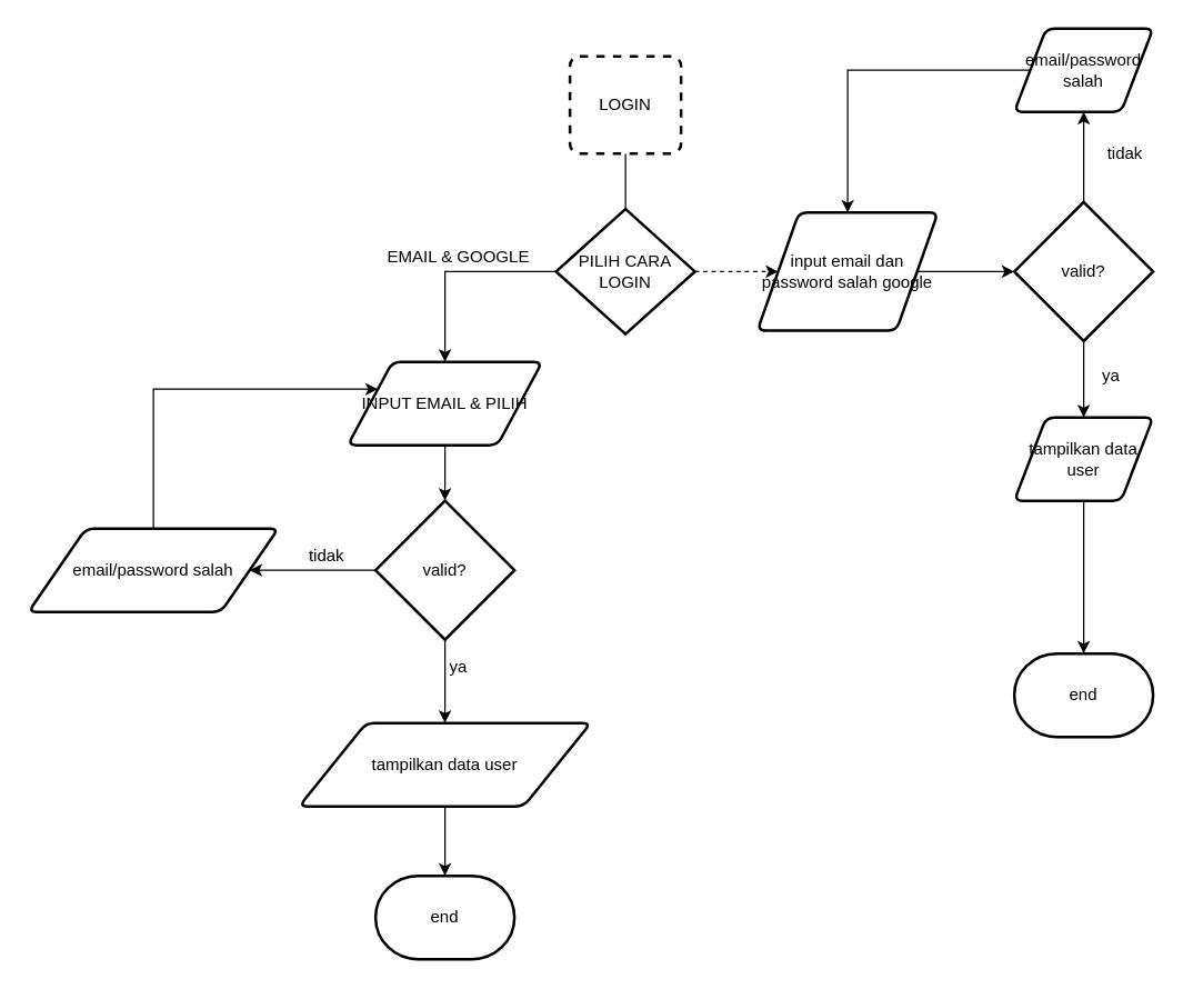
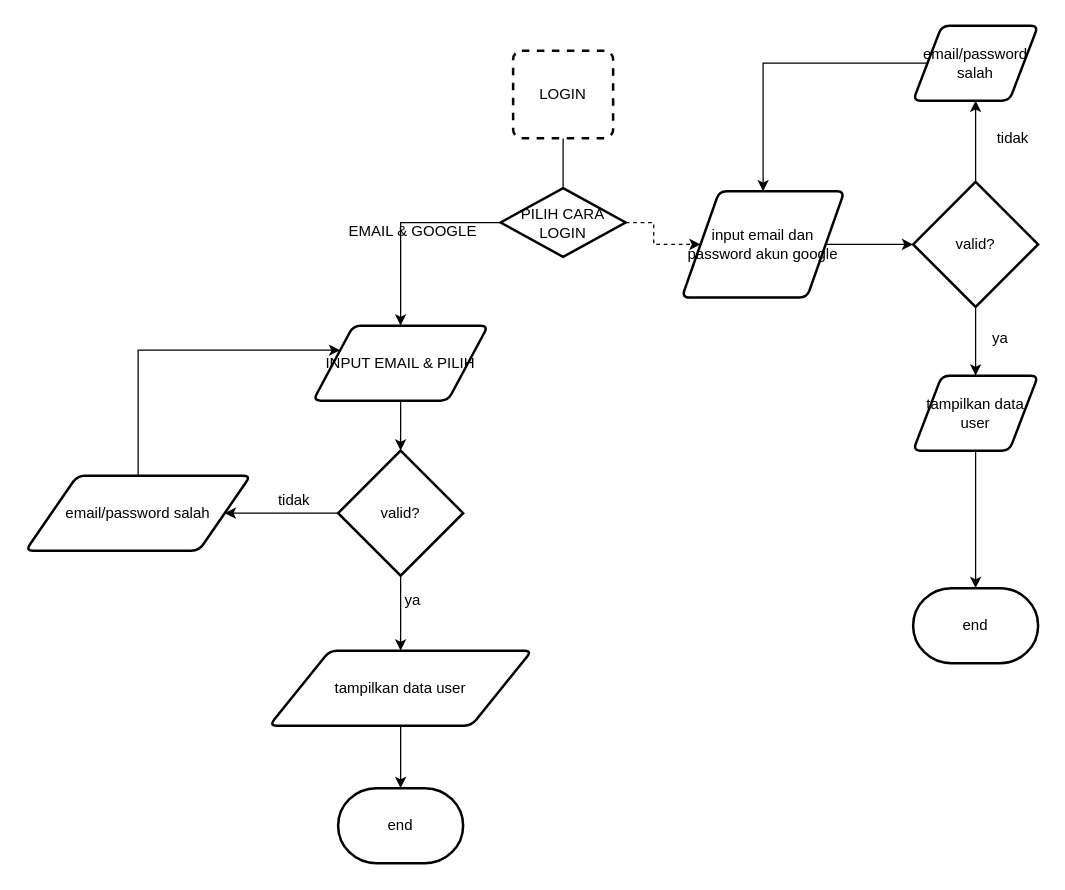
  <mxCell id="0" />
  <mxCell id="1" parent="0" />
  <mxCell id="2" style="edgeStyle=orthogonalEdgeStyle;rounded=0;orthogonalLoop=1;jettySize=auto;html=1;endArrow=none;" edge="1" parent="1" source="3" target="6"><mxGeometry relative="1" as="geometry" /></mxCell>
  <mxCell id="3" value="LOGIN" style="rounded=1;whiteSpace=wrap;html=1;absoluteArcSize=1;arcSize=14;strokeWidth=2;dashed=1;" vertex="1" parent="1"><mxGeometry x="410" y="40" width="80" height="70" as="geometry" /></mxCell>
  <mxCell id="4" style="edgeStyle=orthogonalEdgeStyle;rounded=0;orthogonalLoop=1;jettySize=auto;html=1;" edge="1" parent="1" source="6" target="9"><mxGeometry relative="1" as="geometry" /></mxCell>
  <mxCell id="5" style="edgeStyle=orthogonalEdgeStyle;rounded=0;orthogonalLoop=1;jettySize=auto;html=1;dashed=1;" edge="1" parent="1" source="6" target="20"><mxGeometry relative="1" as="geometry" /></mxCell>
- <mxCell id="6" value="&lt;div&gt;PILIH CARA&lt;/div&gt;&lt;div&gt;LOGIN&lt;br&gt;&lt;/div&gt;" style="strokeWidth=2;html=1;shape=mxgraph.flowchart.decision;whiteSpace=wrap;" vertex="1" parent="1"><mxGeometry x="400" y="150" width="100" height="90" as="geometry" /></mxCell>
+ <mxCell id="6" value="&lt;div&gt;PILIH CARA&lt;/div&gt;&lt;div&gt;LOGIN&lt;br&gt;&lt;/div&gt;" style="strokeWidth=2;html=1;shape=mxgraph.flowchart.decision;whiteSpace=wrap;" vertex="1" parent="1"><mxGeometry x="400" y="150" width="100" height="55" as="geometry" /></mxCell>
  <mxCell id="7" value="EMAIL &amp;amp; GOOGLE" style="text;html=1;strokeColor=none;fillColor=none;align=center;verticalAlign=middle;whiteSpace=wrap;rounded=0;" vertex="1" parent="1"><mxGeometry x="270" y="180" width="120" height="10" as="geometry" /></mxCell>
  <mxCell id="8" style="edgeStyle=orthogonalEdgeStyle;rounded=0;orthogonalLoop=1;jettySize=auto;html=1;" edge="1" parent="1" source="9" target="12"><mxGeometry relative="1" as="geometry" /></mxCell>
  <mxCell id="9" value="INPUT EMAIL &amp;amp; PILIH" style="shape=parallelogram;html=1;strokeWidth=2;perimeter=parallelogramPerimeter;whiteSpace=wrap;rounded=1;arcSize=12;size=0.23;" vertex="1" parent="1"><mxGeometry x="250" y="260" width="140" height="60" as="geometry" /></mxCell>
  <mxCell id="10" style="edgeStyle=orthogonalEdgeStyle;rounded=0;orthogonalLoop=1;jettySize=auto;html=1;" edge="1" parent="1" source="12" target="14"><mxGeometry relative="1" as="geometry" /></mxCell>
  <mxCell id="11" style="edgeStyle=orthogonalEdgeStyle;rounded=0;orthogonalLoop=1;jettySize=auto;html=1;" edge="1" parent="1" source="12" target="17"><mxGeometry relative="1" as="geometry" /></mxCell>
  <mxCell id="12" value="valid?" style="strokeWidth=2;html=1;shape=mxgraph.flowchart.decision;whiteSpace=wrap;" vertex="1" parent="1"><mxGeometry x="270" y="360" width="100" height="100" as="geometry" /></mxCell>
  <mxCell id="13" style="edgeStyle=orthogonalEdgeStyle;rounded=0;orthogonalLoop=1;jettySize=auto;html=1;entryX=0;entryY=0.25;entryDx=0;entryDy=0;" edge="1" parent="1" source="14" target="9"><mxGeometry relative="1" as="geometry"><Array as="points"><mxPoint x="110" y="280" /></Array></mxGeometry></mxCell>
  <mxCell id="14" value="email/password salah" style="shape=parallelogram;html=1;strokeWidth=2;perimeter=parallelogramPerimeter;whiteSpace=wrap;rounded=1;arcSize=12;size=0.23;" vertex="1" parent="1"><mxGeometry x="20" y="380" width="180" height="60" as="geometry" /></mxCell>
  <mxCell id="15" value="tidak" style="text;html=1;strokeColor=none;fillColor=none;align=center;verticalAlign=middle;whiteSpace=wrap;rounded=0;" vertex="1" parent="1"><mxGeometry x="215" y="390" width="40" height="20" as="geometry" /></mxCell>
  <mxCell id="16" style="edgeStyle=orthogonalEdgeStyle;rounded=0;orthogonalLoop=1;jettySize=auto;html=1;" edge="1" parent="1" source="17" target="30"><mxGeometry relative="1" as="geometry" /></mxCell>
  <mxCell id="17" value="tampilkan data user" style="shape=parallelogram;html=1;strokeWidth=2;perimeter=parallelogramPerimeter;whiteSpace=wrap;rounded=1;arcSize=12;size=0.23;" vertex="1" parent="1"><mxGeometry x="215" y="520" width="210" height="60" as="geometry" /></mxCell>
  <mxCell id="18" value="ya" style="text;html=1;strokeColor=none;fillColor=none;align=center;verticalAlign=middle;whiteSpace=wrap;rounded=0;" vertex="1" parent="1"><mxGeometry x="310" y="470" width="40" height="20" as="geometry" /></mxCell>
  <mxCell id="19" style="edgeStyle=orthogonalEdgeStyle;rounded=0;orthogonalLoop=1;jettySize=auto;html=1;" edge="1" parent="1" source="20" target="23"><mxGeometry relative="1" as="geometry" /></mxCell>
- <mxCell id="20" value="input email dan password salah google" style="shape=parallelogram;html=1;strokeWidth=2;perimeter=parallelogramPerimeter;whiteSpace=wrap;rounded=1;arcSize=12;size=0.23;" vertex="1" parent="1"><mxGeometry x="545" y="152.5" width="130" height="85" as="geometry" /></mxCell>
+ <mxCell id="20" value="input email dan password akun google" style="shape=parallelogram;html=1;strokeWidth=2;perimeter=parallelogramPerimeter;whiteSpace=wrap;rounded=1;arcSize=12;size=0.23;" vertex="1" parent="1"><mxGeometry x="545" y="152.5" width="130" height="85" as="geometry" /></mxCell>
  <mxCell id="21" style="edgeStyle=orthogonalEdgeStyle;rounded=0;orthogonalLoop=1;jettySize=auto;html=1;" edge="1" parent="1" source="23" target="25"><mxGeometry relative="1" as="geometry" /></mxCell>
  <mxCell id="22" style="edgeStyle=orthogonalEdgeStyle;rounded=0;orthogonalLoop=1;jettySize=auto;html=1;" edge="1" parent="1" source="23" target="27"><mxGeometry relative="1" as="geometry" /></mxCell>
  <mxCell id="23" value="valid?" style="strokeWidth=2;html=1;shape=mxgraph.flowchart.decision;whiteSpace=wrap;" vertex="1" parent="1"><mxGeometry x="730" y="145" width="100" height="100" as="geometry" /></mxCell>
  <mxCell id="24" style="edgeStyle=orthogonalEdgeStyle;rounded=0;orthogonalLoop=1;jettySize=auto;html=1;" edge="1" parent="1" source="25" target="20"><mxGeometry relative="1" as="geometry" /></mxCell>
  <mxCell id="25" value="email/password salah" style="shape=parallelogram;html=1;strokeWidth=2;perimeter=parallelogramPerimeter;whiteSpace=wrap;rounded=1;arcSize=12;size=0.23;" vertex="1" parent="1"><mxGeometry x="730" y="20" width="100" height="60" as="geometry" /></mxCell>
  <mxCell id="26" style="edgeStyle=orthogonalEdgeStyle;rounded=0;orthogonalLoop=1;jettySize=auto;html=1;" edge="1" parent="1" source="27" target="31"><mxGeometry relative="1" as="geometry" /></mxCell>
  <mxCell id="27" value="tampilkan data user" style="shape=parallelogram;html=1;strokeWidth=2;perimeter=parallelogramPerimeter;whiteSpace=wrap;rounded=1;arcSize=12;size=0.23;" vertex="1" parent="1"><mxGeometry x="730" y="300" width="100" height="60" as="geometry" /></mxCell>
  <mxCell id="28" value="tidak" style="text;html=1;strokeColor=none;fillColor=none;align=center;verticalAlign=middle;whiteSpace=wrap;rounded=0;" vertex="1" parent="1"><mxGeometry x="790" y="100" width="40" height="20" as="geometry" /></mxCell>
  <mxCell id="29" value="ya" style="text;html=1;strokeColor=none;fillColor=none;align=center;verticalAlign=middle;whiteSpace=wrap;rounded=0;" vertex="1" parent="1"><mxGeometry x="780" y="260" width="40" height="20" as="geometry" /></mxCell>
  <mxCell id="30" value="end" style="strokeWidth=2;html=1;shape=mxgraph.flowchart.terminator;whiteSpace=wrap;" vertex="1" parent="1"><mxGeometry x="270" y="630" width="100" height="60" as="geometry" /></mxCell>
  <mxCell id="31" value="end" style="strokeWidth=2;html=1;shape=mxgraph.flowchart.terminator;whiteSpace=wrap;" vertex="1" parent="1"><mxGeometry x="730" y="470" width="100" height="60" as="geometry" /></mxCell>
